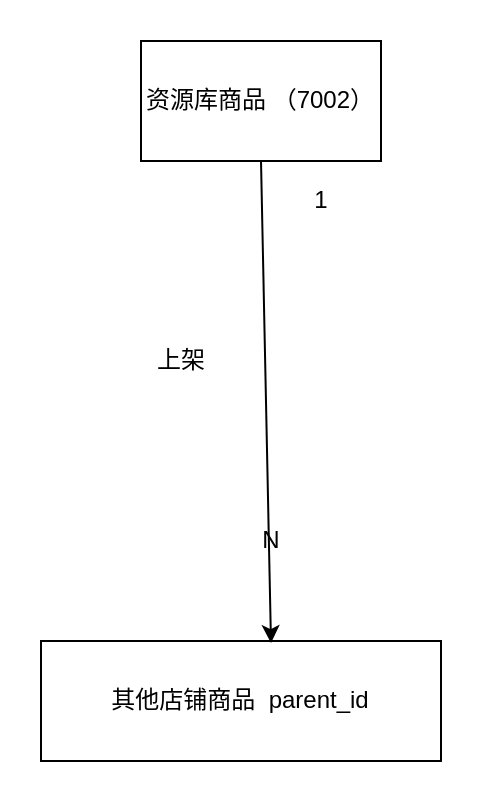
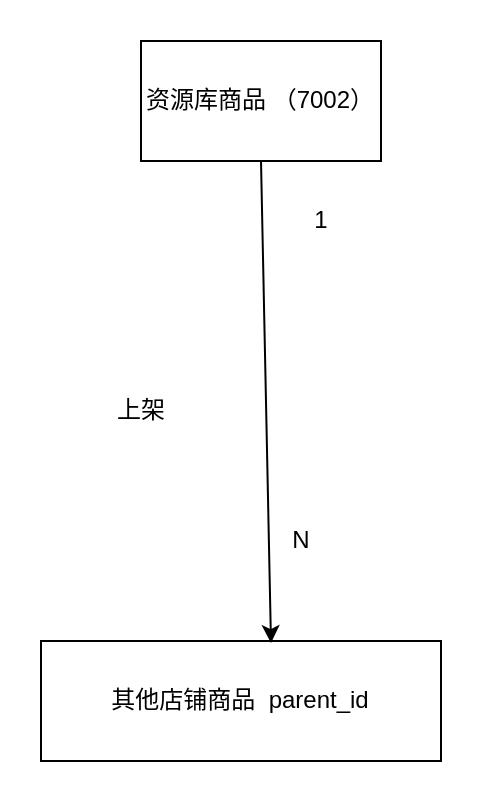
  <mxCell id="0" />
  <mxCell id="1" parent="0" />
  <mxCell id="2" value="资源库商品 （7002）" style="rounded=0;whiteSpace=wrap;html=1;" vertex="1" parent="1"><mxGeometry x="70" y="20" width="120" height="60" as="geometry" /></mxCell>
  <mxCell id="3" value="其他店铺商品&amp;nbsp;&amp;nbsp;&lt;span style=&quot;&quot;&gt;parent_id&lt;/span&gt;" style="rounded=0;whiteSpace=wrap;html=1;" vertex="1" parent="1"><mxGeometry x="20" y="320" width="200" height="60" as="geometry" /></mxCell>
  <mxCell id="4" value="&lt;br&gt;" style="text;html=1;align=center;verticalAlign=middle;resizable=0;points=[];autosize=1;strokeColor=none;fillColor=none;" vertex="1" parent="1"><mxGeometry x="135" y="340" width="20" height="30" as="geometry" /></mxCell>
- <mxCell id="5" value="上架" style="text;html=1;align=center;verticalAlign=middle;resizable=0;points=[];autosize=1;strokeColor=none;fillColor=none;" vertex="1" parent="1"><mxGeometry x="65" y="165" width="50" height="30" as="geometry" /></mxCell>
+ <mxCell id="5" value="上架" style="text;html=1;align=center;verticalAlign=middle;resizable=0;points=[];autosize=1;strokeColor=none;fillColor=none;" vertex="1" parent="1"><mxGeometry x="45" y="190" width="50" height="30" as="geometry" /></mxCell>
  <mxCell id="6" value="" style="endArrow=classic;html=1;rounded=0;exitX=0.5;exitY=1;exitDx=0;exitDy=0;entryX=0.575;entryY=0.017;entryDx=0;entryDy=0;entryPerimeter=0;" edge="1" parent="1" source="2" target="3"><mxGeometry width="50" height="50" relative="1" as="geometry"><mxPoint x="280" y="310" as="sourcePoint" /><mxPoint x="330" y="260" as="targetPoint" /></mxGeometry></mxCell>
- <mxCell id="7" value="1" style="text;html=1;align=center;verticalAlign=middle;resizable=0;points=[];autosize=1;strokeColor=none;fillColor=none;" vertex="1" parent="1"><mxGeometry x="145" y="85" width="30" height="30" as="geometry" /></mxCell>
- <mxCell id="8" value="N" style="text;html=1;align=center;verticalAlign=middle;resizable=0;points=[];autosize=1;strokeColor=none;fillColor=none;" vertex="1" parent="1"><mxGeometry x="120" y="255" width="30" height="30" as="geometry" /></mxCell>
+ <mxCell id="7" value="1" style="text;html=1;align=center;verticalAlign=middle;resizable=0;points=[];autosize=1;strokeColor=none;fillColor=none;" vertex="1" parent="1"><mxGeometry x="145" y="95" width="30" height="30" as="geometry" /></mxCell>
+ <mxCell id="8" value="N" style="text;html=1;align=center;verticalAlign=middle;resizable=0;points=[];autosize=1;strokeColor=none;fillColor=none;" vertex="1" parent="1"><mxGeometry x="135" y="255" width="30" height="30" as="geometry" /></mxCell>
